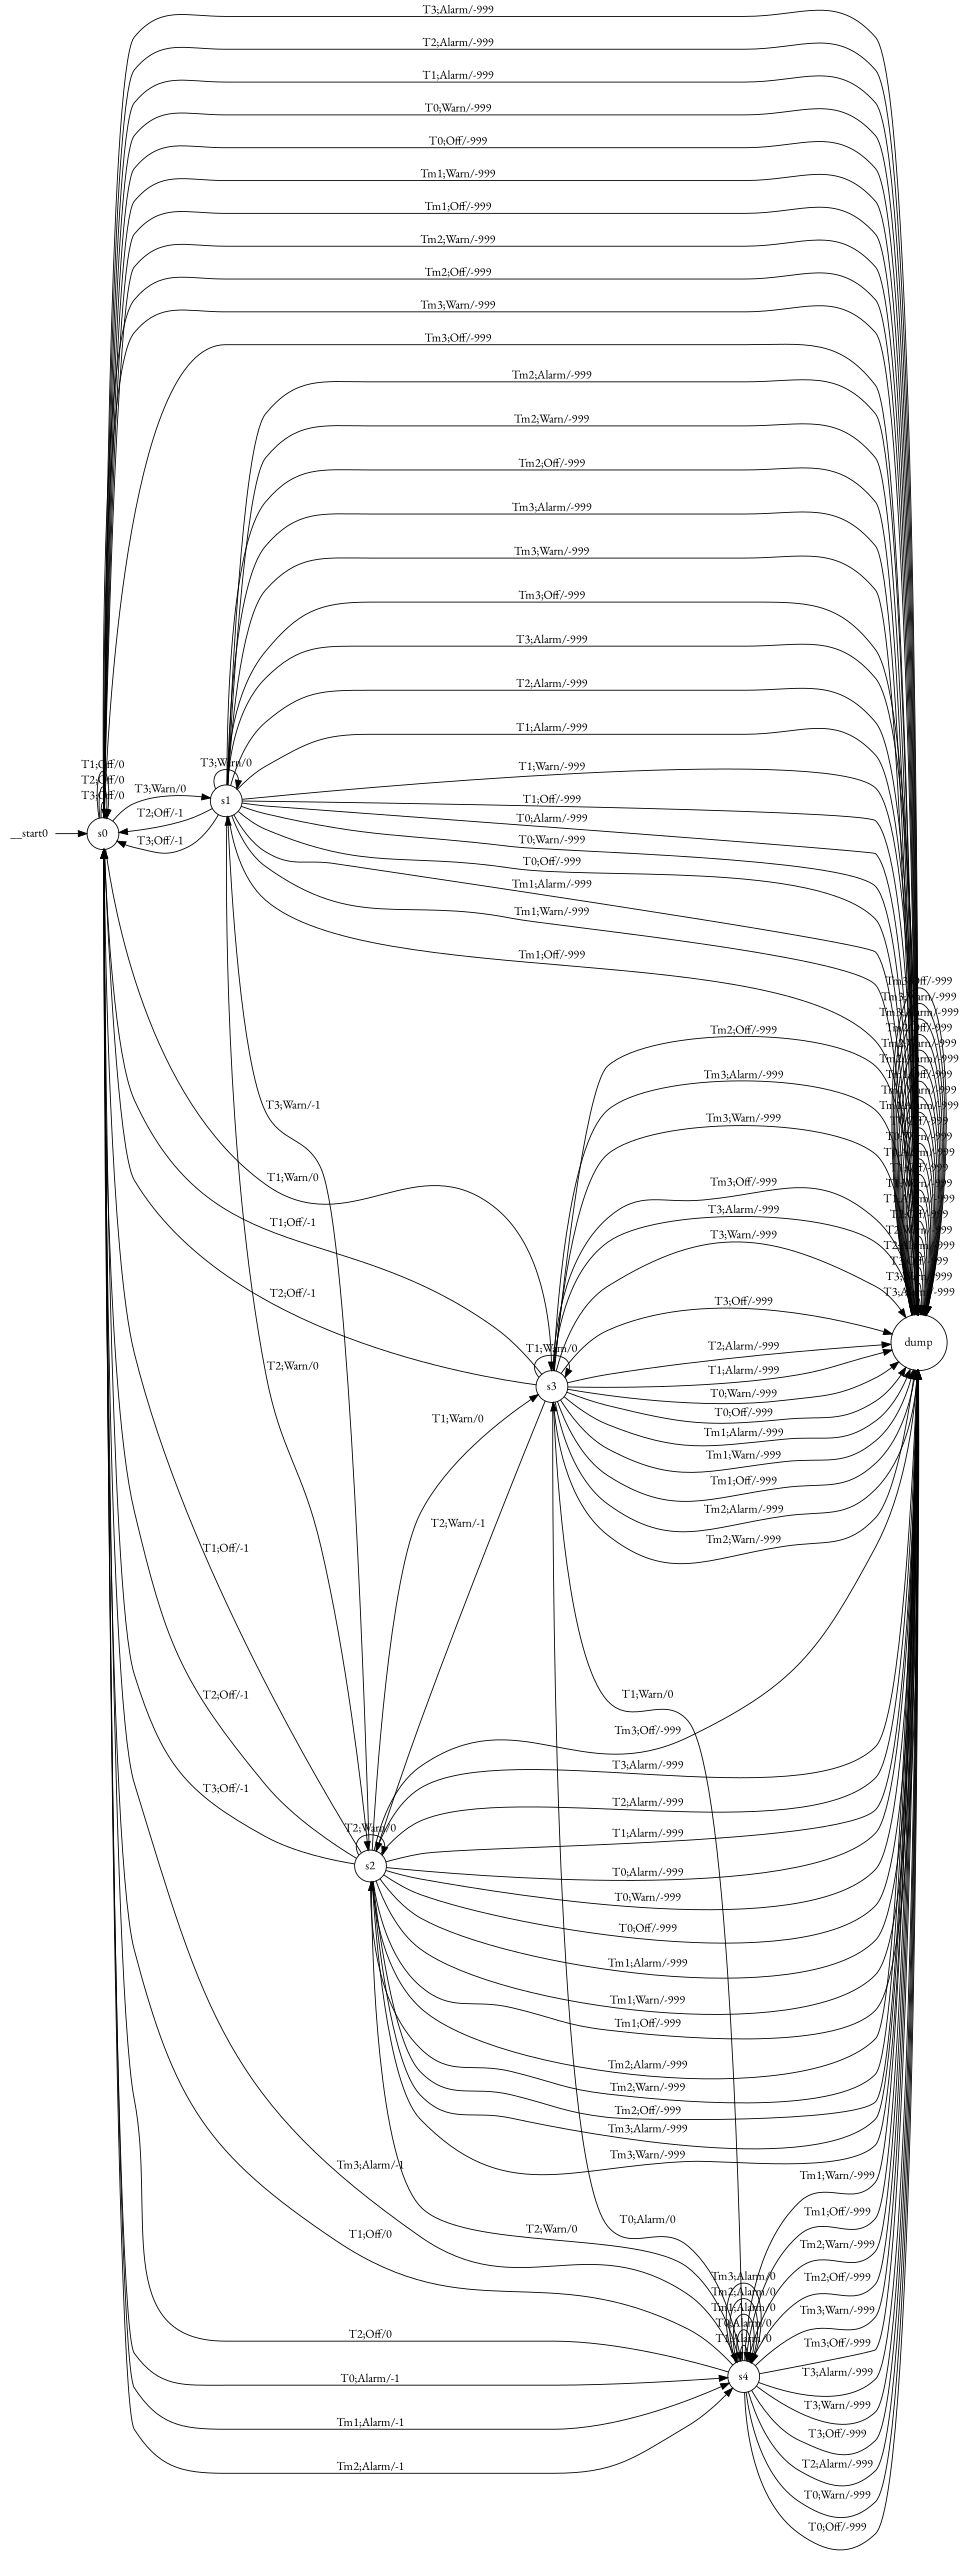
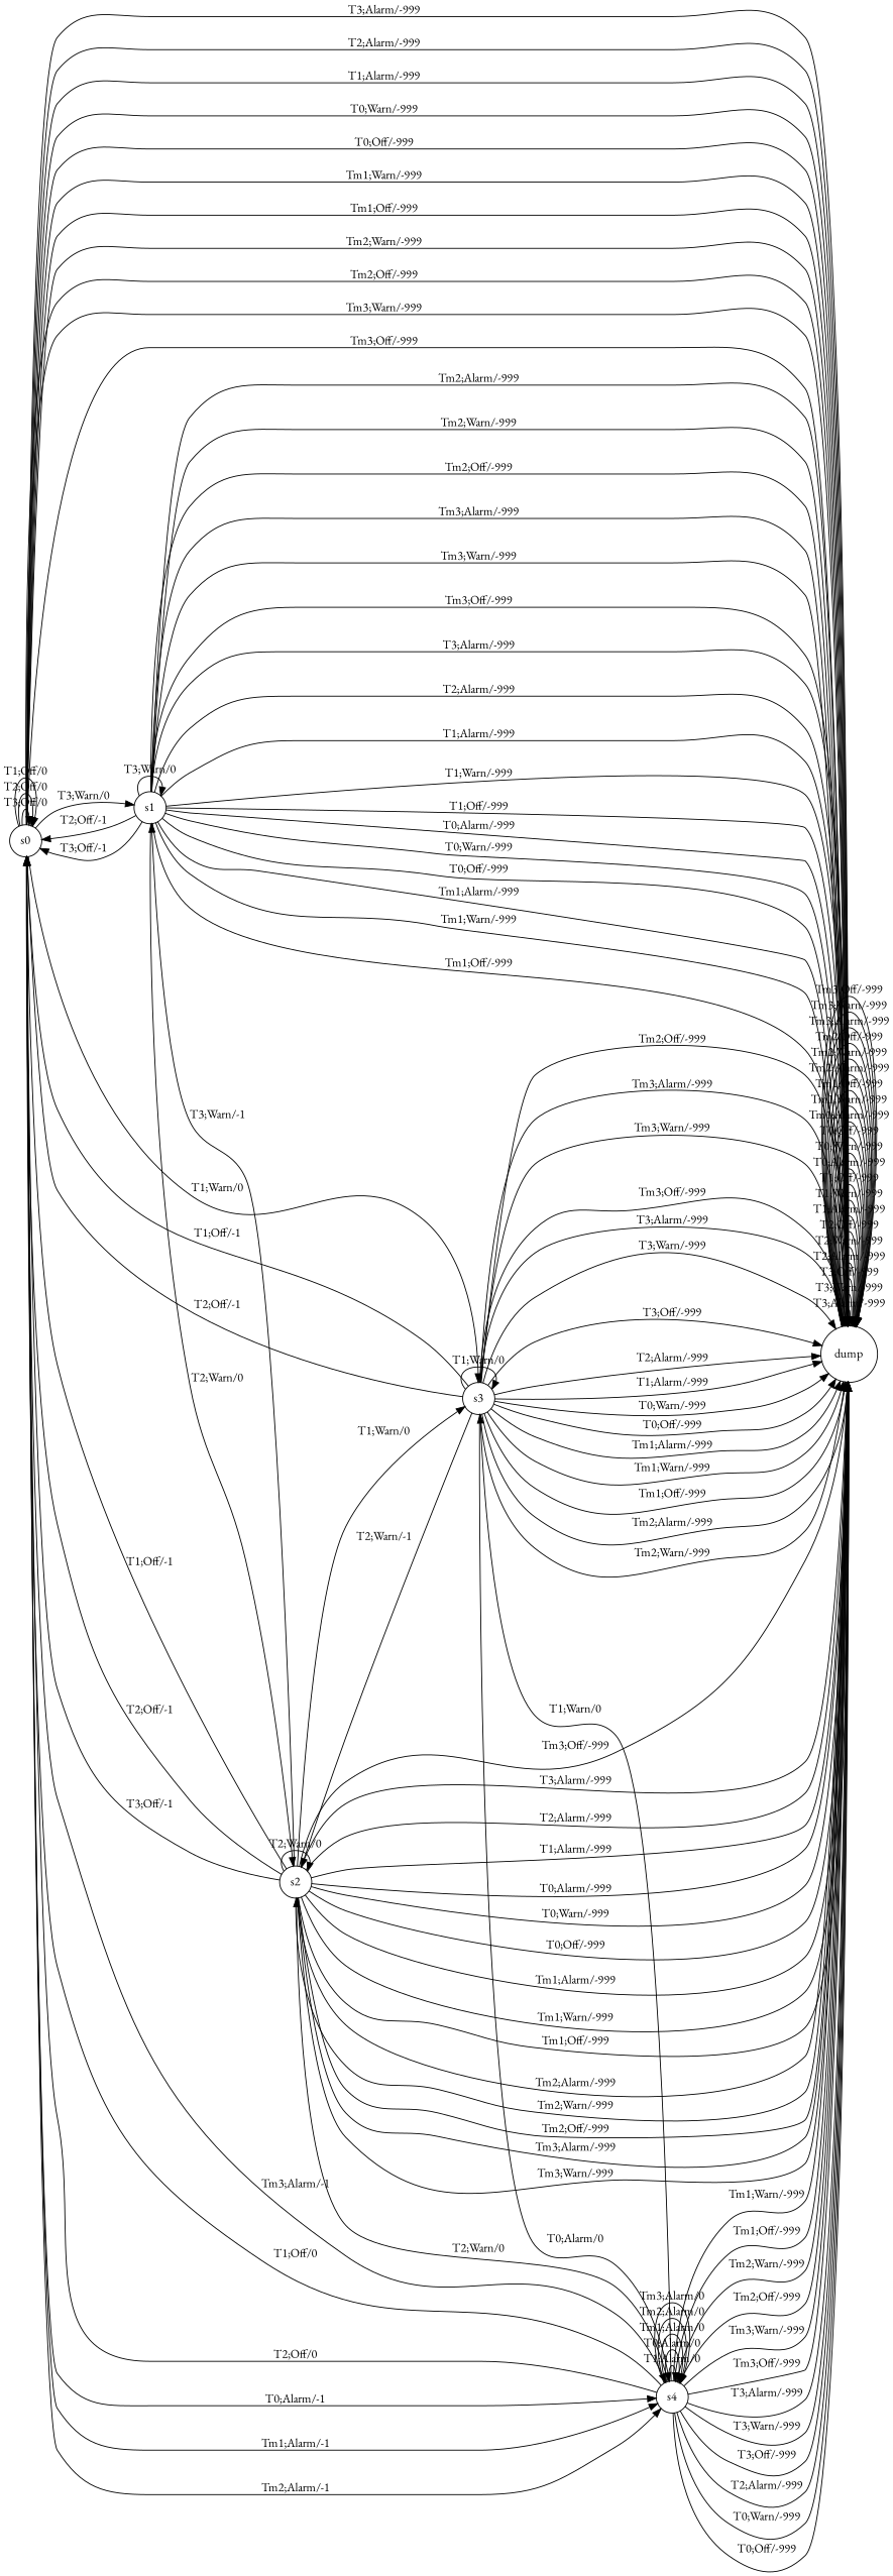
  digraph {
    fontname="EB Garamond"
    rankdir=LR
    node [fontname="EB Garamond" shape=circle]
    edge [fontname="EB Garamond"]
-   __start0 [shape=none]
    n2 [label=s0]
    n3 [label=s1]
    n4 [label=s3]
    n5 [label=s4]
    n6 [label=dump]
    n7 [label=s2]
-   __start0 -> n2
    n2 -> n2 [label="T3;Off/0"]
    n2 -> n2 [label="T2;Off/0"]
    n2 -> n2 [label="T1;Off/0"]
    n2 -> n3 [label="T3;Warn/0"]
    n2 -> n4 [label="T1;Warn/0"]
    n2 -> n5 [label="T0;Alarm/-1"]
    n2 -> n5 [label="Tm1;Alarm/-1"]
    n2 -> n5 [label="Tm2;Alarm/-1"]
    n2 -> n5 [label="Tm3;Alarm/-1"]
    n2 -> n6 [label="T3;Alarm/-999"]
    n2 -> n6 [label="T2;Alarm/-999"]
    n2 -> n6 [label="T1;Alarm/-999"]
    n2 -> n6 [label="T0;Warn/-999"]
    n2 -> n6 [label="T0;Off/-999"]
    n2 -> n6 [label="Tm1;Warn/-999"]
    n2 -> n6 [label="Tm1;Off/-999"]
    n2 -> n6 [label="Tm2;Warn/-999"]
    n2 -> n6 [label="Tm2;Off/-999"]
    n2 -> n6 [label="Tm3;Warn/-999"]
    n2 -> n6 [label="Tm3;Off/-999"]
    n3 -> n2 [label="T2;Off/-1"]
    n3 -> n2 [label="T3;Off/-1"]
    n3 -> n3 [label="T3;Warn/0"]
    n3 -> n6 [label="T3;Alarm/-999"]
    n3 -> n6 [label="T2;Alarm/-999"]
    n3 -> n6 [label="T1;Alarm/-999"]
    n3 -> n6 [label="T1;Warn/-999"]
    n3 -> n6 [label="T1;Off/-999"]
    n3 -> n6 [label="T0;Alarm/-999"]
    n3 -> n6 [label="T0;Warn/-999"]
    n3 -> n6 [label="T0;Off/-999"]
    n3 -> n6 [label="Tm1;Alarm/-999"]
    n3 -> n6 [label="Tm1;Warn/-999"]
    n3 -> n6 [label="Tm1;Off/-999"]
    n3 -> n6 [label="Tm2;Alarm/-999"]
    n3 -> n6 [label="Tm2;Warn/-999"]
    n3 -> n6 [label="Tm2;Off/-999"]
    n3 -> n6 [label="Tm3;Alarm/-999"]
    n3 -> n6 [label="Tm3;Warn/-999"]
    n3 -> n6 [label="Tm3;Off/-999"]
    n3 -> n7 [label="T2;Warn/0"]
    n4 -> n2 [label="T1;Off/-1"]
    n4 -> n2 [label="T2;Off/-1"]
    n4 -> n4 [label="T1;Warn/0"]
    n4 -> n5 [label="T0;Alarm/0"]
    n4 -> n6 [label="T3;Alarm/-999"]
    n4 -> n6 [label="T3;Warn/-999"]
    n4 -> n6 [label="T3;Off/-999"]
    n4 -> n6 [label="T2;Alarm/-999"]
    n4 -> n6 [label="T1;Alarm/-999"]
    n4 -> n6 [label="T0;Warn/-999"]
    n4 -> n6 [label="T0;Off/-999"]
    n4 -> n6 [label="Tm1;Alarm/-999"]
    n4 -> n6 [label="Tm1;Warn/-999"]
    n4 -> n6 [label="Tm1;Off/-999"]
    n4 -> n6 [label="Tm2;Alarm/-999"]
    n4 -> n6 [label="Tm2;Warn/-999"]
    n4 -> n6 [label="Tm2;Off/-999"]
    n4 -> n6 [label="Tm3;Alarm/-999"]
    n4 -> n6 [label="Tm3;Warn/-999"]
    n4 -> n6 [label="Tm3;Off/-999"]
    n4 -> n7 [label="T2;Warn/-1"]
    n5 -> n2 [label="T1;Off/0"]
    n5 -> n2 [label="T2;Off/0"]
    n5 -> n4 [label="T1;Warn/0"]
    n5 -> n5 [label="T1;Alarm/0"]
    n5 -> n5 [label="T0;Alarm/0"]
    n5 -> n5 [label="Tm1;Alarm/0"]
    n5 -> n5 [label="Tm2;Alarm/0"]
    n5 -> n5 [label="Tm3;Alarm/0"]
    n5 -> n6 [label="T3;Alarm/-999"]
    n5 -> n6 [label="T3;Warn/-999"]
    n5 -> n6 [label="T3;Off/-999"]
    n5 -> n6 [label="T2;Alarm/-999"]
    n5 -> n6 [label="T0;Warn/-999"]
    n5 -> n6 [label="T0;Off/-999"]
    n5 -> n6 [label="Tm1;Warn/-999"]
    n5 -> n6 [label="Tm1;Off/-999"]
    n5 -> n6 [label="Tm2;Warn/-999"]
    n5 -> n6 [label="Tm2;Off/-999"]
    n5 -> n6 [label="Tm3;Warn/-999"]
    n5 -> n6 [label="Tm3;Off/-999"]
    n5 -> n7 [label="T2;Warn/0"]
    n6 -> n6 [label="T3;Alarm/-999"]
    n6 -> n6 [label="T3;Warn/-999"]
    n6 -> n6 [label="T3;Off/-999"]
    n6 -> n6 [label="T2;Alarm/-999"]
    n6 -> n6 [label="T2;Warn/-999"]
    n6 -> n6 [label="T2;Off/-999"]
    n6 -> n6 [label="T1;Alarm/-999"]
    n6 -> n6 [label="T1;Warn/-999"]
    n6 -> n6 [label="T1;Off/-999"]
    n6 -> n6 [label="T0;Alarm/-999"]
    n6 -> n6 [label="T0;Warn/-999"]
    n6 -> n6 [label="T0;Off/-999"]
    n6 -> n6 [label="Tm1;Alarm/-999"]
    n6 -> n6 [label="Tm1;Warn/-999"]
    n6 -> n6 [label="Tm1;Off/-999"]
    n6 -> n6 [label="Tm2;Alarm/-999"]
    n6 -> n6 [label="Tm2;Warn/-999"]
    n6 -> n6 [label="Tm2;Off/-999"]
    n6 -> n6 [label="Tm3;Alarm/-999"]
    n6 -> n6 [label="Tm3;Warn/-999"]
    n6 -> n6 [label="Tm3;Off/-999"]
    n7 -> n2 [label="T1;Off/-1"]
    n7 -> n2 [label="T2;Off/-1"]
    n7 -> n2 [label="T3;Off/-1"]
    n7 -> n3 [label="T3;Warn/-1"]
    n7 -> n4 [label="T1;Warn/0"]
    n7 -> n6 [label="T3;Alarm/-999"]
    n7 -> n6 [label="T2;Alarm/-999"]
    n7 -> n6 [label="T1;Alarm/-999"]
    n7 -> n6 [label="T0;Alarm/-999"]
    n7 -> n6 [label="T0;Warn/-999"]
    n7 -> n6 [label="T0;Off/-999"]
    n7 -> n6 [label="Tm1;Alarm/-999"]
    n7 -> n6 [label="Tm1;Warn/-999"]
    n7 -> n6 [label="Tm1;Off/-999"]
    n7 -> n6 [label="Tm2;Alarm/-999"]
    n7 -> n6 [label="Tm2;Warn/-999"]
    n7 -> n6 [label="Tm2;Off/-999"]
    n7 -> n6 [label="Tm3;Alarm/-999"]
    n7 -> n6 [label="Tm3;Warn/-999"]
    n7 -> n6 [label="Tm3;Off/-999"]
    n7 -> n7 [label="T2;Warn/0"]
  }
